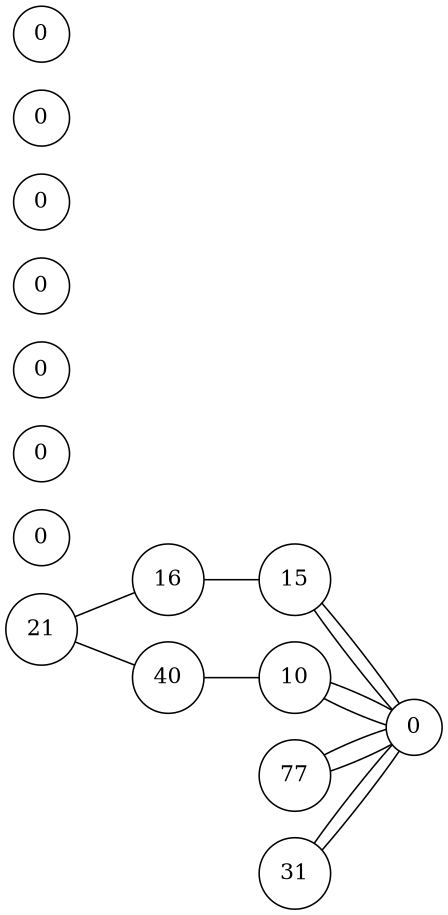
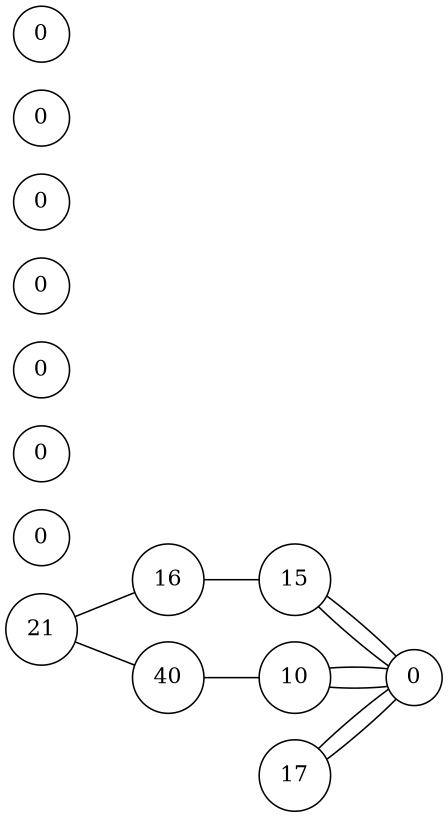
  graph {
    ordering=out
    rankdir=LR
    node [shape=circle]
    n1 [label=21]
    n2 [label=16]
    n3 [label=40]
    n4 [label=15]
    n5 [label=10]
    n6 [label=0]
-   n7 [label=77]
-   n8 [label=31]
+   n7 [label=17]
    n9 [label=0]
    n10 [label=0]
    n11 [label=0]
    n12 [label=0]
    n13 [label=0]
    n14 [label=0]
    n15 [label=0]
    n1 -- n2
    n1 -- n3
    n2 -- n4
    n3 -- n5
    n4 -- n6
    n4 -- n6
    n5 -- n6
    n5 -- n6
    n7 -- n6
    n7 -- n6
-   n8 -- n6
-   n8 -- n6
  }
